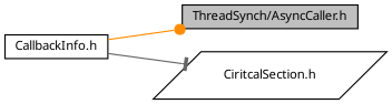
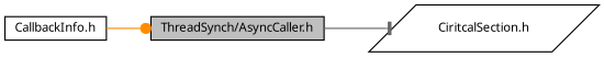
  digraph {
    rankdir=LR
    node [color=black fillcolor=white fontname="FreeSans.ttf" fontsize=10 shape=box style=filled]
    edge [fontname="FreeSans.ttf" fontsize=10 labelfontname="FreeSans.ttf" labelfontsize=10 style=solid]
    n1 [fillcolor=grey75 fontcolor=black height=0.2 label="ThreadSynch/AsyncCaller.h" width=0.4]
    n2 [height=0.2 label="CiritcalSection.h" shape=parallelogram width=0.4]
    n3 [height=0.2 label="CallbackInfo.h" width=0.4]
-   n3 -> n2 [arrowhead=tee color=gray40]
+   n1 -> n2 [arrowhead=tee color=gray40]
    n3 -> n1 [arrowhead=dot color=darkorange]
  }
